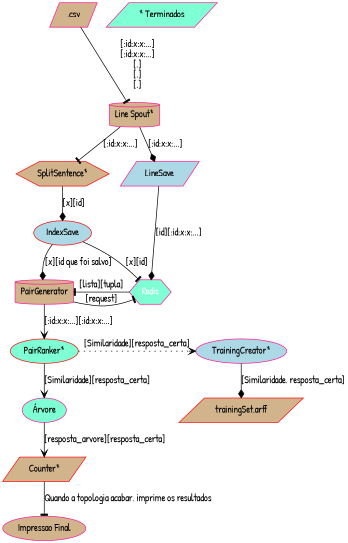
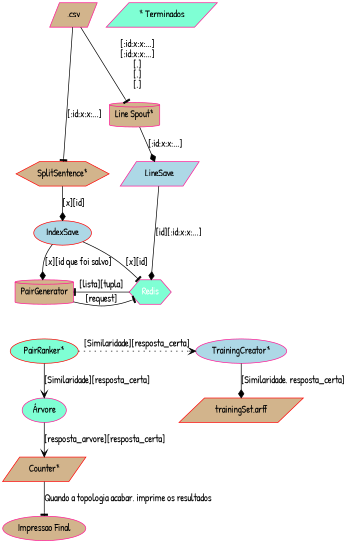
  digraph {
    fontname="Patrick Hand"
    node [color=deeppink fillcolor=tan fontname="Patrick Hand" shape=parallelogram style=filled]
    edge [arrowhead=tee fontname="Patrick Hand"]
    n1 [label=".csv"]
    n2 [label="Impressao Final" shape=ellipse]
    n3 [color=red label="trainingSet.arff"]
    n4 [label="Line Spout*" shape=cylinder]
    n5 [color=red label="SplitSentence*" shape=hexagon]
    n6 [fillcolor=lightblue label=LineSave]
    n7 [color=red fillcolor=lightblue label=IndexSave shape=ellipse]
    n8 [color=red fillcolor=aquamarine label="PairRanker*" shape=ellipse]
    n9 [label=PairGenerator shape=cylinder]
    n10 [fillcolor=aquamarine label="Árvore" shape=ellipse]
    n11 [color=red label="Counter*"]
    n12 [fillcolor=lightblue label="TrainingCreator*" shape=ellipse]
    n13 [fillcolor=aquamarine fontcolor=white label=Redis shape=hexagon]
    n14 [fillcolor=aquamarine label="* Terminados"]
    subgraph sub_1 {
      n1
      n2
      n3
    }
    subgraph sub_2 {
      n4
      n5
      n6
      n7
      n8
      n9
      n10
      n11
      n12
    }
    subgraph sub_3 {
    }
    subgraph sub_4 {
      n13
    }
    subgraph sub_5 {
      rank=same
      n5
      n6
    }
    subgraph sub_6 {
      rank=same
      n9
      n13
    }
    subgraph sub_7 {
      rank=same
      n8
      n12
    }
    n1 -> n4 [label="[:id:x:x:...]\n[:id:x:x:...]\n[.]\n[.]\n[.]"]
-   n4 -> n5 [label="[:id:x:x:...]"]
+   n1 -> n5 [label="[:id:x:x:...]"]
    n4 -> n6 [arrowhead=diamond label="[:id:x:x:...]"]
    n5 -> n7 [arrowhead=diamond label="[x][id]"]
    n6 -> n13 [arrowhead=diamond label="[id][:id:x:x:...]"]
    n7 -> n9 [arrowhead=diamond label="[x][id que foi salvo]"]
    n7 -> n13 [label="[x][id]"]
    n8 -> n10 [arrowhead=vee label="[Similaridade][resposta_certa]"]
    n8 -> n12 [arrowhead=vee label="[Similaridade][resposta_certa]" style=dotted]
-   n9 -> n8 [arrowhead=vee label="[:id:x:x:...][:id:x:x:...]"]
    n9 -> n13 [label="[request]"]
    n10 -> n11 [arrowhead=vee label="[resposta_arvore][resposta_certa]"]
    n11 -> n2 [label="Quando a topologia acabar, imprime os resultados"]
    n12 -> n3 [arrowhead=diamond label="[Similaridade, resposta_certa]"]
    n13 -> n9 [label="[lista][tupla]"]
  }
